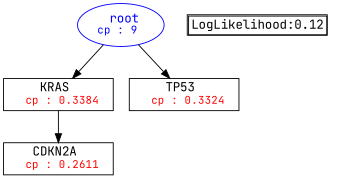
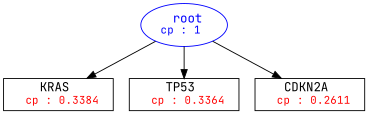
  digraph {
    fontname="JetBrains Mono"
    fontsize=10
    node [fontname="JetBrains Mono" shape=box]
    edge [fontname="JetBrains Mono"]
-   n1 [color=Blue label=<<font color='Blue'> root</font><br/><font color='Blue' POINT-SIZE='12'>cp : 9 </font>> shape=oval]
+   n1 [color=Blue label=<<font color='Blue'> root</font><br/><font color='Blue' POINT-SIZE='12'>cp : 1 </font>> shape=oval]
    n2 [label=<KRAS <br/> <font color='Red' POINT-SIZE='12'> cp : 0.3384 </font>>]
-   n3 [label=<TP53 <br/> <font color='Red' POINT-SIZE='12'> cp : 0.3324 </font>>]
+   n3 [label=<TP53 <br/> <font color='Red' POINT-SIZE='12'> cp : 0.3364 </font>>]
    n4 [label=<CDKN2A <br/> <font color='Red' POINT-SIZE='12'> cp : 0.2611 </font>>]
-   n5 [label=<<TABLE BORDER="1" CELLBORDER="1" CELLSPACING="0" >     <TR><TD ALIGN="LEFT">LogLikelihood:0.12</TD></TR>     </TABLE>> shape=plaintext]
    n1 -> n2
    n1 -> n3
-   n2 -> n4
+   n1 -> n4
  }
